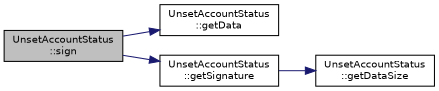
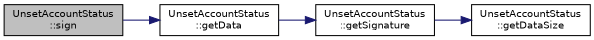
  digraph {
    rankdir=LR
    node [color=black fillcolor=white fontname=Helvetica fontsize=10 shape=record style=filled]
    edge [color=midnightblue fontname=Helvetica fontsize=10 labelfontname=Helvetica labelfontsize=10 style=solid]
    n1 [fillcolor=grey75 fontcolor=black height=0.2 label="UnsetAccountStatus\l::sign" width=0.4]
    n2 [height=0.2 label="UnsetAccountStatus\l::getData" width=0.4]
    n3 [height=0.2 label="UnsetAccountStatus\l::getSignature" width=0.4]
    n4 [height=0.2 label="UnsetAccountStatus\l::getDataSize" width=0.4]
    n1 -> n2
-   n1 -> n3
+   n2 -> n3
    n3 -> n4
  }
